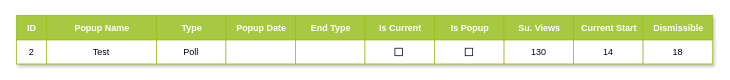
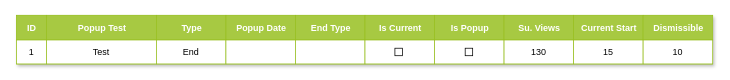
  <mxCell id="0" />
  <mxCell id="1" parent="0" />
  <mxCell id="2" value="Assets" style="childLayout=tableLayout;recursiveResize=0;strokeColor=#98bf21;fillColor=#A7C942;shadow=1;" vertex="1" parent="1"><mxGeometry x="20" y="20" width="931" height="65" as="geometry" /></mxCell>
  <mxCell id="3" style="shape=tableRow;horizontal=0;startSize=0;swimlaneHead=0;swimlaneBody=0;top=0;left=0;bottom=0;right=0;dropTarget=0;collapsible=0;recursiveResize=0;expand=0;fontStyle=0;strokeColor=inherit;fillColor=#ffffff;" vertex="1" parent="2"><mxGeometry width="931" height="33" as="geometry" /></mxCell>
  <mxCell id="4" value="ID" style="connectable=0;recursiveResize=0;strokeColor=inherit;fillColor=#A7C942;align=center;fontStyle=1;fontColor=#FFFFFF;html=1;" vertex="1" parent="3"><mxGeometry width="40" height="33" as="geometry"><mxRectangle width="40" height="33" as="alternateBounds" /></mxGeometry></mxCell>
- <mxCell id="5" value="Popup Name" style="connectable=0;recursiveResize=0;strokeColor=inherit;fillColor=#A7C942;align=center;fontStyle=1;fontColor=#FFFFFF;html=1;" vertex="1" parent="3"><mxGeometry x="40" width="147" height="33" as="geometry"><mxRectangle width="147" height="33" as="alternateBounds" /></mxGeometry></mxCell>
+ <mxCell id="5" value="Popup Test" style="connectable=0;recursiveResize=0;strokeColor=inherit;fillColor=#A7C942;align=center;fontStyle=1;fontColor=#FFFFFF;html=1;" vertex="1" parent="3"><mxGeometry x="40" width="147" height="33" as="geometry"><mxRectangle width="147" height="33" as="alternateBounds" /></mxGeometry></mxCell>
  <mxCell id="6" value="Type" style="connectable=0;recursiveResize=0;strokeColor=inherit;fillColor=#A7C942;align=center;fontStyle=1;fontColor=#FFFFFF;html=1;" vertex="1" parent="3"><mxGeometry x="187" width="93" height="33" as="geometry"><mxRectangle width="93" height="33" as="alternateBounds" /></mxGeometry></mxCell>
  <mxCell id="7" value="Popup Date" style="connectable=0;recursiveResize=0;strokeColor=inherit;fillColor=#A7C942;align=center;fontStyle=1;fontColor=#FFFFFF;html=1;" vertex="1" parent="3"><mxGeometry x="280" width="93" height="33" as="geometry"><mxRectangle width="93" height="33" as="alternateBounds" /></mxGeometry></mxCell>
  <mxCell id="8" value="End Type" style="connectable=0;recursiveResize=0;strokeColor=inherit;fillColor=#A7C942;align=center;fontStyle=1;fontColor=#FFFFFF;html=1;" vertex="1" parent="3"><mxGeometry x="373" width="93" height="33" as="geometry"><mxRectangle width="93" height="33" as="alternateBounds" /></mxGeometry></mxCell>
  <mxCell id="9" value="Is Current" style="connectable=0;recursiveResize=0;strokeColor=inherit;fillColor=#A7C942;align=center;fontStyle=1;fontColor=#FFFFFF;html=1;" vertex="1" parent="3"><mxGeometry x="466" width="93" height="33" as="geometry"><mxRectangle width="93" height="33" as="alternateBounds" /></mxGeometry></mxCell>
  <mxCell id="10" value="Is Popup" style="connectable=0;recursiveResize=0;strokeColor=inherit;fillColor=#A7C942;align=center;fontStyle=1;fontColor=#FFFFFF;html=1;" vertex="1" parent="3"><mxGeometry x="559" width="93" height="33" as="geometry"><mxRectangle width="93" height="33" as="alternateBounds" /></mxGeometry></mxCell>
  <mxCell id="11" value="Su. Views" style="connectable=0;recursiveResize=0;strokeColor=inherit;fillColor=#A7C942;align=center;fontStyle=1;fontColor=#FFFFFF;html=1;" vertex="1" parent="3"><mxGeometry x="652" width="93" height="33" as="geometry"><mxRectangle width="93" height="33" as="alternateBounds" /></mxGeometry></mxCell>
  <mxCell id="12" value="Current Start" style="connectable=0;recursiveResize=0;strokeColor=inherit;fillColor=#A7C942;align=center;fontStyle=1;fontColor=#FFFFFF;html=1;" vertex="1" parent="3"><mxGeometry x="745" width="93" height="33" as="geometry"><mxRectangle width="93" height="33" as="alternateBounds" /></mxGeometry></mxCell>
  <mxCell id="13" value="Dismissible" style="connectable=0;recursiveResize=0;strokeColor=inherit;fillColor=#A7C942;align=center;fontStyle=1;fontColor=#FFFFFF;html=1;" vertex="1" parent="3"><mxGeometry x="838" width="93" height="33" as="geometry"><mxRectangle width="93" height="33" as="alternateBounds" /></mxGeometry></mxCell>
  <mxCell id="14" value="" style="shape=tableRow;horizontal=0;startSize=0;swimlaneHead=0;swimlaneBody=0;top=0;left=0;bottom=0;right=0;dropTarget=0;collapsible=0;recursiveResize=0;expand=0;fontStyle=0;strokeColor=inherit;fillColor=#ffffff;" vertex="1" parent="2"><mxGeometry y="33" width="931" height="32" as="geometry" /></mxCell>
- <mxCell id="15" value="2" style="connectable=0;recursiveResize=0;strokeColor=inherit;fillColor=inherit;align=center;whiteSpace=wrap;html=1;" vertex="1" parent="14"><mxGeometry width="40" height="32" as="geometry"><mxRectangle width="40" height="32" as="alternateBounds" /></mxGeometry></mxCell>
+ <mxCell id="15" value="1" style="connectable=0;recursiveResize=0;strokeColor=inherit;fillColor=inherit;align=center;whiteSpace=wrap;html=1;" vertex="1" parent="14"><mxGeometry width="40" height="32" as="geometry"><mxRectangle width="40" height="32" as="alternateBounds" /></mxGeometry></mxCell>
  <mxCell id="16" value="Test" style="connectable=0;recursiveResize=0;strokeColor=inherit;fillColor=inherit;align=center;whiteSpace=wrap;html=1;" vertex="1" parent="14"><mxGeometry x="40" width="147" height="32" as="geometry"><mxRectangle width="147" height="32" as="alternateBounds" /></mxGeometry></mxCell>
- <mxCell id="17" value="Poll" style="connectable=0;recursiveResize=0;strokeColor=inherit;fillColor=inherit;align=center;whiteSpace=wrap;html=1;" vertex="1" parent="14"><mxGeometry x="187" width="93" height="32" as="geometry"><mxRectangle width="93" height="32" as="alternateBounds" /></mxGeometry></mxCell>
+ <mxCell id="17" value="End" style="connectable=0;recursiveResize=0;strokeColor=inherit;fillColor=inherit;align=center;whiteSpace=wrap;html=1;" vertex="1" parent="14"><mxGeometry x="187" width="93" height="32" as="geometry"><mxRectangle width="93" height="32" as="alternateBounds" /></mxGeometry></mxCell>
  <mxCell id="18" style="connectable=0;recursiveResize=0;strokeColor=inherit;fillColor=inherit;align=center;whiteSpace=wrap;html=1;" vertex="1" parent="14"><mxGeometry x="280" width="93" height="32" as="geometry"><mxRectangle width="93" height="32" as="alternateBounds" /></mxGeometry></mxCell>
  <mxCell id="19" style="connectable=0;recursiveResize=0;strokeColor=inherit;fillColor=inherit;align=center;whiteSpace=wrap;html=1;" vertex="1" parent="14"><mxGeometry x="373" width="93" height="32" as="geometry"><mxRectangle width="93" height="32" as="alternateBounds" /></mxGeometry></mxCell>
  <mxCell id="20" style="connectable=0;recursiveResize=0;strokeColor=inherit;fillColor=inherit;align=center;whiteSpace=wrap;html=1;" vertex="1" parent="14"><mxGeometry x="466" width="93" height="32" as="geometry"><mxRectangle width="93" height="32" as="alternateBounds" /></mxGeometry></mxCell>
  <mxCell id="21" style="connectable=0;recursiveResize=0;strokeColor=inherit;fillColor=inherit;align=center;whiteSpace=wrap;html=1;" vertex="1" parent="14"><mxGeometry x="559" width="93" height="32" as="geometry"><mxRectangle width="93" height="32" as="alternateBounds" /></mxGeometry></mxCell>
  <mxCell id="22" value="130" style="connectable=0;recursiveResize=0;strokeColor=inherit;fillColor=inherit;align=center;whiteSpace=wrap;html=1;" vertex="1" parent="14"><mxGeometry x="652" width="93" height="32" as="geometry"><mxRectangle width="93" height="32" as="alternateBounds" /></mxGeometry></mxCell>
- <mxCell id="23" value="14" style="connectable=0;recursiveResize=0;strokeColor=inherit;fillColor=inherit;align=center;whiteSpace=wrap;html=1;" vertex="1" parent="14"><mxGeometry x="745" width="93" height="32" as="geometry"><mxRectangle width="93" height="32" as="alternateBounds" /></mxGeometry></mxCell>
- <mxCell id="24" value="18" style="connectable=0;recursiveResize=0;strokeColor=inherit;fillColor=inherit;align=center;whiteSpace=wrap;html=1;" vertex="1" parent="14"><mxGeometry x="838" width="93" height="32" as="geometry"><mxRectangle width="93" height="32" as="alternateBounds" /></mxGeometry></mxCell>
+ <mxCell id="23" value="15" style="connectable=0;recursiveResize=0;strokeColor=inherit;fillColor=inherit;align=center;whiteSpace=wrap;html=1;" vertex="1" parent="14"><mxGeometry x="745" width="93" height="32" as="geometry"><mxRectangle width="93" height="32" as="alternateBounds" /></mxGeometry></mxCell>
+ <mxCell id="24" value="10" style="connectable=0;recursiveResize=0;strokeColor=inherit;fillColor=inherit;align=center;whiteSpace=wrap;html=1;" vertex="1" parent="14"><mxGeometry x="838" width="93" height="32" as="geometry"><mxRectangle width="93" height="32" as="alternateBounds" /></mxGeometry></mxCell>
  <mxCell id="25" value="" style="whiteSpace=wrap;html=1;aspect=fixed;" vertex="1" parent="1"><mxGeometry x="620" y="64" width="10" height="10" as="geometry" /></mxCell>
  <mxCell id="26" value="" style="whiteSpace=wrap;html=1;aspect=fixed;" vertex="1" parent="1"><mxGeometry x="526" y="64" width="10" height="10" as="geometry" /></mxCell>
